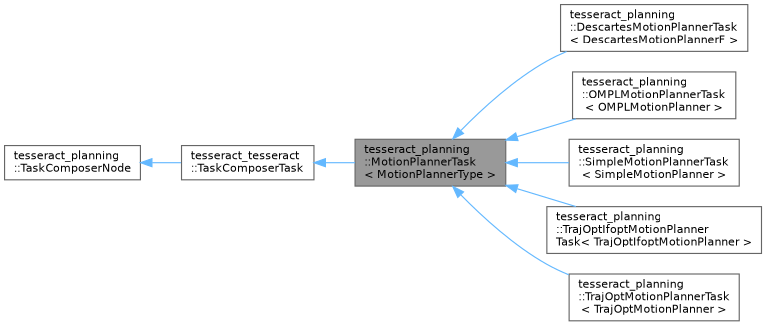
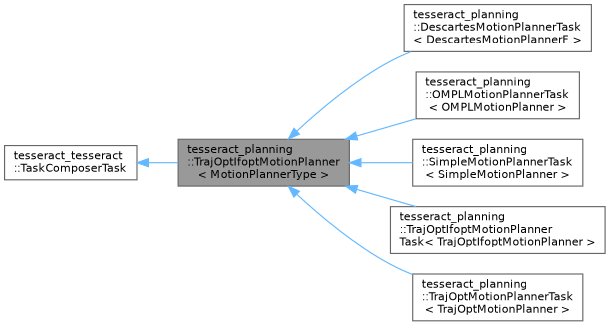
  digraph {
    rankdir=LR
    node [color=gray40 fillcolor=white fontname=Helvetica fontsize=10 shape=box style=filled]
    edge [color=steelblue1 dir=back fontname=Helvetica fontsize=10 labelfontname=Helvetica labelfontsize=10 style=solid]
-   n1 [fillcolor=grey60 fontcolor=black height=0.2 label="tesseract_planning\l::MotionPlannerTask\l\< MotionPlannerType \>" width=0.4]
+   n1 [fillcolor=grey60 fontcolor=black height=0.2 label="tesseract_planning\l::TrajOptIfoptMotionPlanner\l\< MotionPlannerType \>" width=0.4]
    n2 [height=0.2 label="tesseract_planning\l::DescartesMotionPlannerTask\l\< DescartesMotionPlannerF \>" width=0.4]
    n3 [height=0.2 label="tesseract_planning\l::OMPLMotionPlannerTask\l\< OMPLMotionPlanner \>" width=0.4]
    n4 [height=0.2 label="tesseract_planning\l::SimpleMotionPlannerTask\l\< SimpleMotionPlanner \>" width=0.4]
    n5 [height=0.2 label="tesseract_planning\l::TrajOptIfoptMotionPlanner\lTask\< TrajOptIfoptMotionPlanner \>" width=0.4]
    n6 [height=0.2 label="tesseract_planning\l::TrajOptMotionPlannerTask\l\< TrajOptMotionPlanner \>" width=0.4]
    n7 [height=0.2 label="tesseract_tesseract\l::TaskComposerTask" width=0.4]
-   n8 [height=0.2 label="tesseract_planning\l::TaskComposerNode" width=0.4]
    n1 -> n2
    n1 -> n3
    n1 -> n4
    n1 -> n5
    n1 -> n6
    n7 -> n1
-   n8 -> n7
  }
